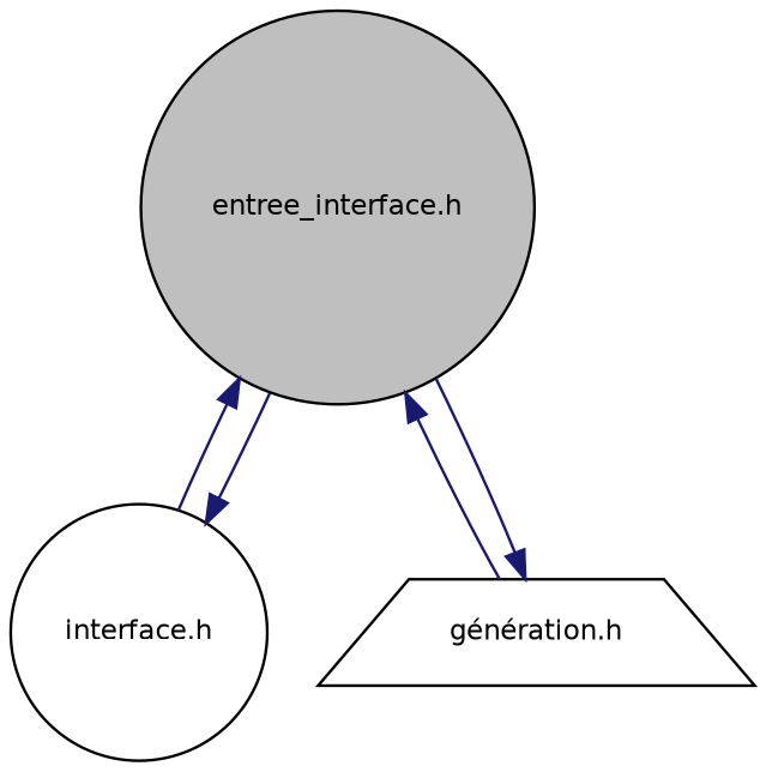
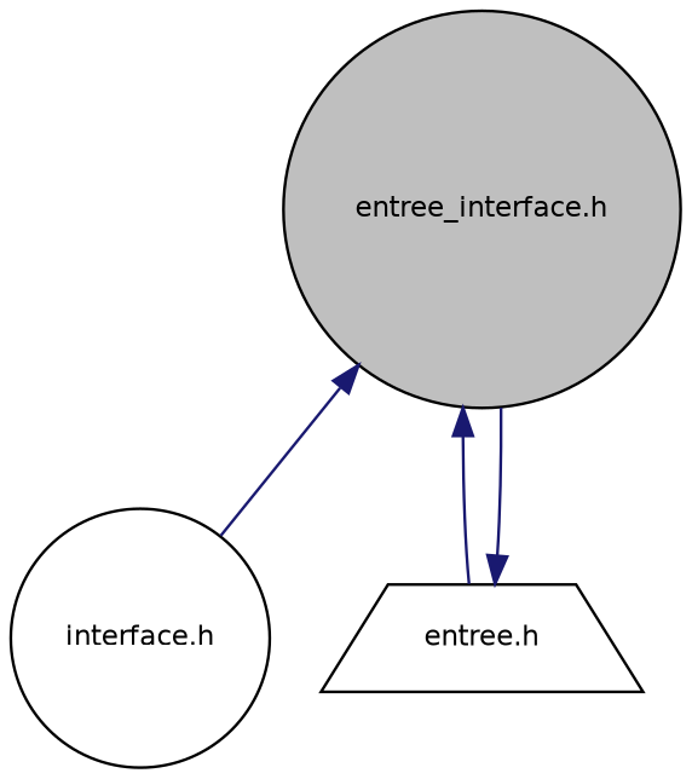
  digraph {
    node [color=black fillcolor=white fontname=Helvetica fontsize=10 shape=circle style=filled]
    edge [color=midnightblue dir=back fontname=Helvetica fontsize=10 labelfontname=Helvetica labelfontsize=10 style=solid]
    n1 [fillcolor=grey75 fontcolor=black height=0.2 label="entree_interface.h" width=0.4]
    n2 [height=0.2 label="interface.h" width=0.4]
-   n3 [height=0.2 label="génération.h" shape=trapezium width=0.4]
+   n3 [height=0.2 label="entree.h" shape=trapezium width=0.4]
    n1 -> n2
    n1 -> n3
-   n2 -> n1
    n3 -> n1
  }
